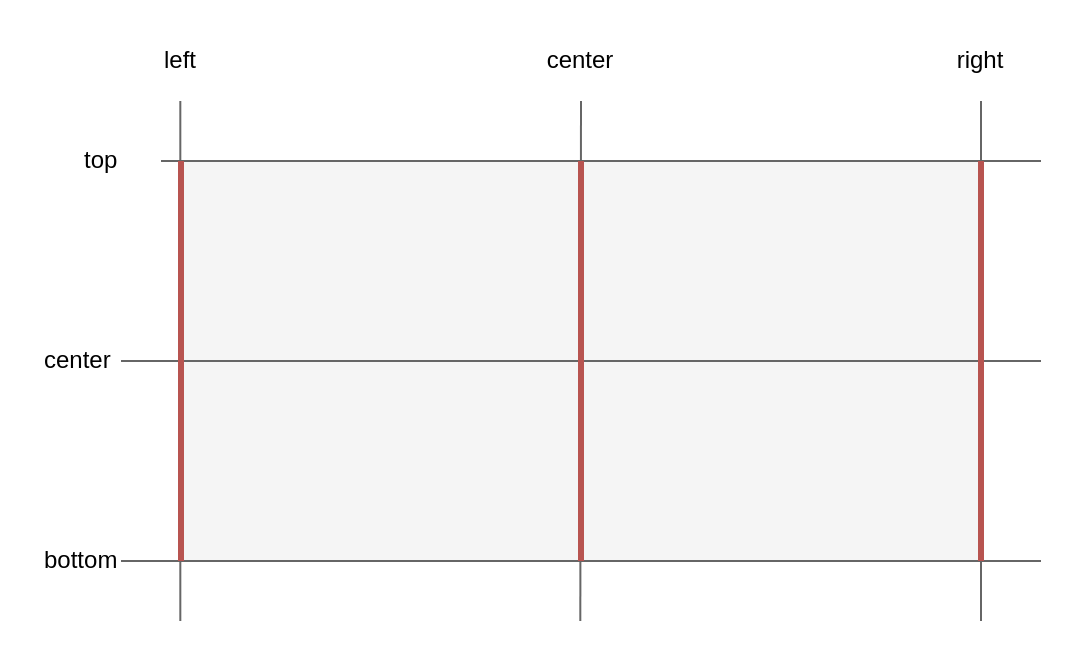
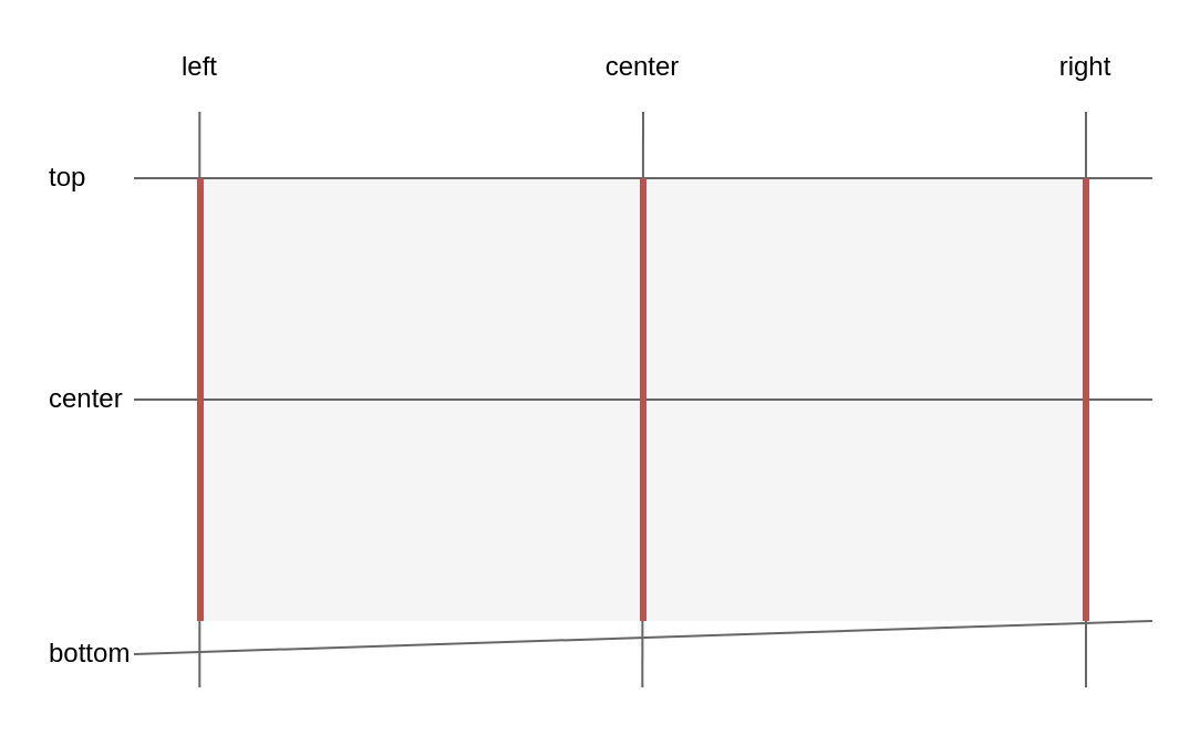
  <mxCell id="0" />
  <mxCell id="1" parent="0" />
  <mxCell id="2" value="" style="rounded=0;whiteSpace=wrap;html=1;fillColor=#f5f5f5;strokeColor=none;fontColor=#333333;" parent="1" vertex="1"><mxGeometry x="90" y="80" width="400" height="200" as="geometry" /></mxCell>
  <mxCell id="3" value="" style="endArrow=none;html=1;fillColor=#f5f5f5;strokeColor=#666666;exitX=1;exitY=0.5;exitDx=0;exitDy=0;" parent="1" source="10" edge="1"><mxGeometry width="50" height="50" relative="1" as="geometry"><mxPoint x="80" y="80" as="sourcePoint" /><mxPoint x="520" y="80" as="targetPoint" /></mxGeometry></mxCell>
  <mxCell id="4" value="" style="endArrow=none;html=1;fillColor=#f5f5f5;strokeColor=#666666;exitX=1;exitY=0.5;exitDx=0;exitDy=0;" parent="1" source="11" edge="1"><mxGeometry width="50" height="50" relative="1" as="geometry"><mxPoint x="80" y="280" as="sourcePoint" /><mxPoint x="520" y="280" as="targetPoint" /></mxGeometry></mxCell>
  <mxCell id="5" value="" style="endArrow=none;html=1;fillColor=#f5f5f5;strokeColor=#666666;" parent="1" edge="1"><mxGeometry width="50" height="50" relative="1" as="geometry"><mxPoint x="490" y="50" as="sourcePoint" /><mxPoint x="490" y="310" as="targetPoint" /></mxGeometry></mxCell>
  <mxCell id="6" value="" style="endArrow=none;html=1;fillColor=#f5f5f5;strokeColor=#666666;" parent="1" edge="1"><mxGeometry width="50" height="50" relative="1" as="geometry"><mxPoint x="89.66" y="50" as="sourcePoint" /><mxPoint x="89.66" y="310" as="targetPoint" /></mxGeometry></mxCell>
  <mxCell id="7" value="" style="endArrow=none;html=1;fillColor=#f5f5f5;strokeColor=#666666;" parent="1" edge="1"><mxGeometry width="50" height="50" relative="1" as="geometry"><mxPoint x="290" y="50" as="sourcePoint" /><mxPoint x="289.66" y="310" as="targetPoint" /></mxGeometry></mxCell>
  <mxCell id="8" value="" style="endArrow=none;html=1;fillColor=#f5f5f5;strokeColor=#666666;exitX=1;exitY=0.5;exitDx=0;exitDy=0;" parent="1" source="9" edge="1"><mxGeometry width="50" height="50" relative="1" as="geometry"><mxPoint x="80" y="180" as="sourcePoint" /><mxPoint x="520" y="180" as="targetPoint" /></mxGeometry></mxCell>
  <mxCell id="9" value="center" style="text;html=1;strokeColor=none;fillColor=none;align=left;verticalAlign=middle;whiteSpace=wrap;rounded=0;" parent="1" vertex="1"><mxGeometry x="20" y="170" width="40" height="20" as="geometry" /></mxCell>
- <mxCell id="10" value="top" style="text;html=1;strokeColor=none;fillColor=none;align=left;verticalAlign=middle;whiteSpace=wrap;rounded=0;" parent="1" vertex="1"><mxGeometry x="40" y="70" width="40" height="20" as="geometry" /></mxCell>
- <mxCell id="11" value="bottom" style="text;html=1;strokeColor=none;fillColor=none;align=left;verticalAlign=middle;whiteSpace=wrap;rounded=0;" parent="1" vertex="1"><mxGeometry x="20" y="270" width="40" height="20" as="geometry" /></mxCell>
+ <mxCell id="10" value="top" style="text;html=1;strokeColor=none;fillColor=none;align=left;verticalAlign=middle;whiteSpace=wrap;rounded=0;" parent="1" vertex="1"><mxGeometry x="20" y="70" width="40" height="20" as="geometry" /></mxCell>
+ <mxCell id="11" value="bottom" style="text;html=1;strokeColor=none;fillColor=none;align=left;verticalAlign=middle;whiteSpace=wrap;rounded=0;" parent="1" vertex="1"><mxGeometry x="20" y="285" width="40" height="20" as="geometry" /></mxCell>
  <mxCell id="12" value="left" style="text;html=1;strokeColor=none;fillColor=none;align=center;verticalAlign=middle;whiteSpace=wrap;rounded=0;" parent="1" vertex="1"><mxGeometry x="70" y="20" width="40" height="20" as="geometry" /></mxCell>
  <mxCell id="13" value="center" style="text;html=1;strokeColor=none;fillColor=none;align=center;verticalAlign=middle;whiteSpace=wrap;rounded=0;" parent="1" vertex="1"><mxGeometry x="270" y="20" width="40" height="20" as="geometry" /></mxCell>
  <mxCell id="14" value="right" style="text;html=1;strokeColor=none;fillColor=none;align=center;verticalAlign=middle;whiteSpace=wrap;rounded=0;" parent="1" vertex="1"><mxGeometry x="470" y="20" width="40" height="20" as="geometry" /></mxCell>
  <mxCell id="15" value="" style="endArrow=none;dashed=1;html=1;dashPattern=1 1;opacity=50;" parent="1" edge="1"><mxGeometry width="50" height="50" relative="1" as="geometry"><mxPoint x="390" y="230" as="sourcePoint" /><mxPoint x="390" y="230" as="targetPoint" /></mxGeometry></mxCell>
  <mxCell id="16" value="" style="endArrow=none;html=1;fillColor=#f8cecc;strokeColor=#b85450;strokeWidth=3;" edge="1" parent="1"><mxGeometry width="50" height="50" relative="1" as="geometry"><mxPoint x="90" y="280" as="sourcePoint" /><mxPoint x="90" y="80" as="targetPoint" /></mxGeometry></mxCell>
  <mxCell id="17" value="" style="endArrow=none;html=1;fillColor=#f8cecc;strokeColor=#b85450;strokeWidth=3;" edge="1" parent="1"><mxGeometry width="50" height="50" relative="1" as="geometry"><mxPoint x="290" y="280" as="sourcePoint" /><mxPoint x="290" y="80" as="targetPoint" /></mxGeometry></mxCell>
  <mxCell id="18" value="" style="endArrow=none;html=1;fillColor=#f8cecc;strokeColor=#b85450;strokeWidth=3;" edge="1" parent="1"><mxGeometry width="50" height="50" relative="1" as="geometry"><mxPoint x="490" y="280" as="sourcePoint" /><mxPoint x="490" y="80" as="targetPoint" /></mxGeometry></mxCell>
